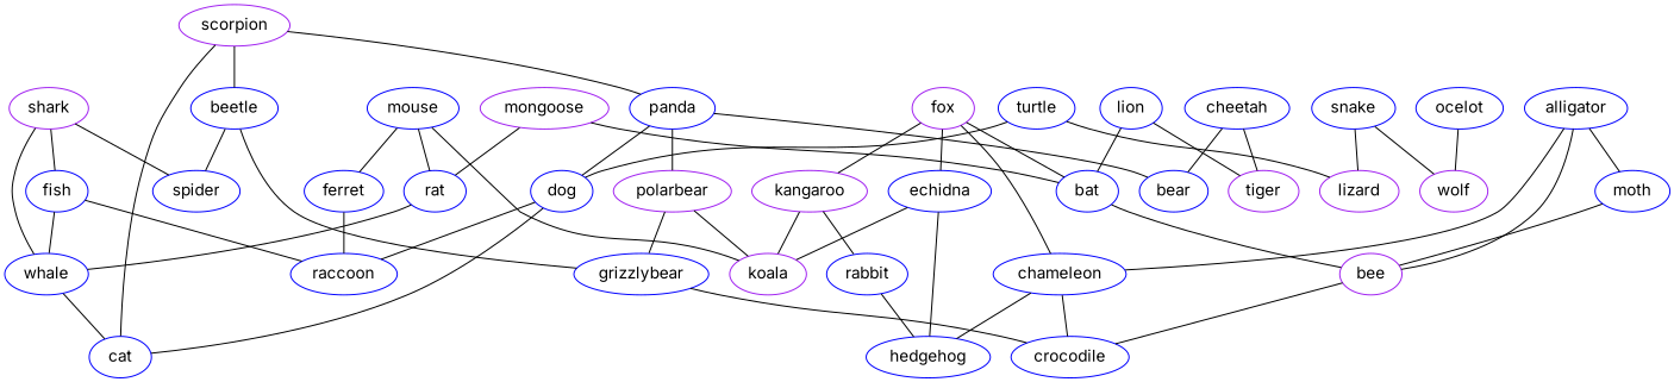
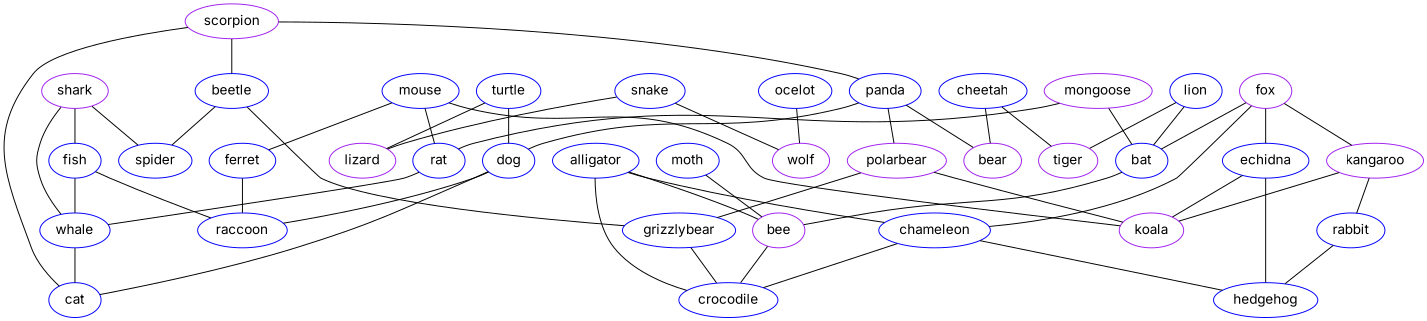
  strict graph {
    fontname=Inter
    node [color=blue fontname=Inter]
    edge [fontname=Inter weight=1]
    turtle
    dog
    lizard [color=purple]
    cat
    raccoon
    shark [color=purple]
    fish
    spider
    whale
    bee [color=purple]
    moth
    crocodile
    mongoose [color=purple]
    rat
    bat
    fox [color=purple]
    chameleon
    kangaroo [color=purple]
    echidna
    lion
    tiger [color=purple]
    wolf [color=purple]
    ocelot
    beetle
    grizzlybear
    alligator
    hedgehog
    mouse
    ferret
    koala [color=purple]
    scorpion [color=purple]
    panda
    polarbear [color=purple]
-   bear
+   bear [color=purple]
    rabbit
    cheetah
    snake
    turtle -- dog
    turtle -- lizard
    dog -- cat
    dog -- raccoon
    shark -- fish
    shark -- spider
    shark -- whale
    fish -- raccoon
    fish -- whale
    whale -- cat
    bee -- crocodile
    moth -- bee
    mongoose -- rat
    mongoose -- bat
    rat -- whale
    bat -- bee
    fox -- bat
    fox -- chameleon
    fox -- kangaroo
    fox -- echidna
    chameleon -- crocodile
    chameleon -- hedgehog
    kangaroo -- koala
    kangaroo -- rabbit
    echidna -- hedgehog
    echidna -- koala
    lion -- bat
    lion -- tiger
    ocelot -- wolf
    beetle -- spider
    beetle -- grizzlybear
    grizzlybear -- crocodile
    alligator -- bee
-   alligator -- moth
+   alligator -- crocodile
    alligator -- chameleon
    mouse -- rat
    mouse -- ferret
    mouse -- koala
    ferret -- raccoon
    scorpion -- cat
    scorpion -- beetle
    scorpion -- panda
    panda -- dog
    panda -- polarbear
    panda -- bear
    polarbear -- grizzlybear
    polarbear -- koala
    rabbit -- hedgehog
    cheetah -- tiger
    cheetah -- bear
    snake -- lizard
    snake -- wolf
  }
